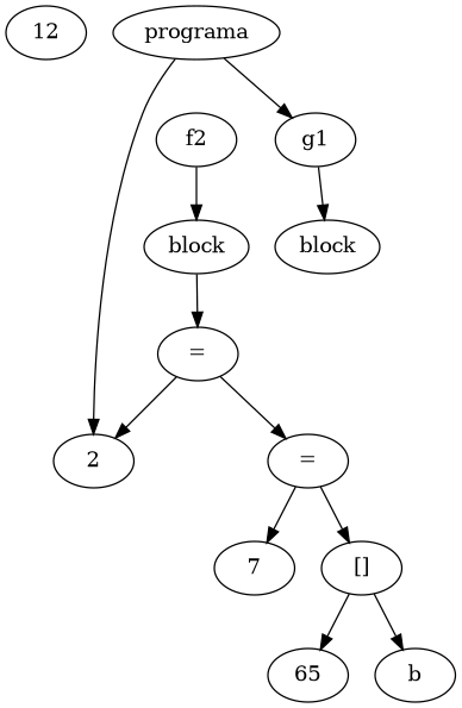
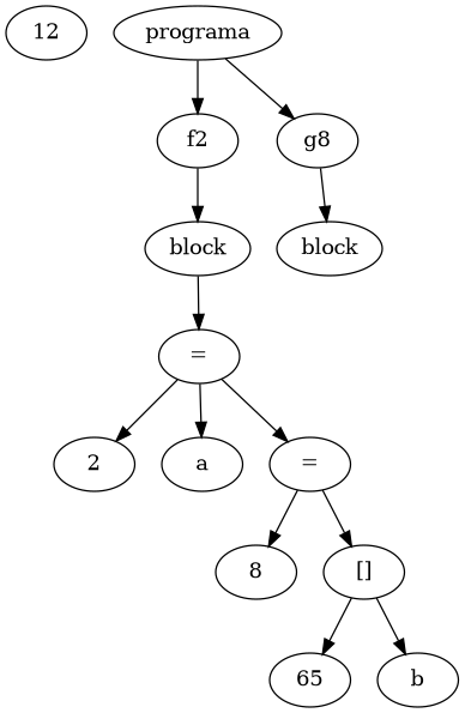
  digraph {
    n1 [label=12]
    n2 [label=2]
    n3 [label="="]
+   n4 [label=a]
    n5 [label="="]
-   n6 [label=7]
+   n6 [label=8]
    n7 [label="[]"]
    n8 [label=65]
    n9 [label=b]
    n10 [label=block]
    n11 [label=f2]
-   n12 [label=g1]
+   n12 [label=g8]
    n13 [label=block]
    n14 [label=programa]
    n3 -> n2
+   n3 -> n4
    n3 -> n5
    n5 -> n6
    n5 -> n7
    n7 -> n8
    n7 -> n9
    n10 -> n3
    n11 -> n10
    n12 -> n13
-   n14 -> n2
+   n14 -> n11
    n14 -> n12
  }
